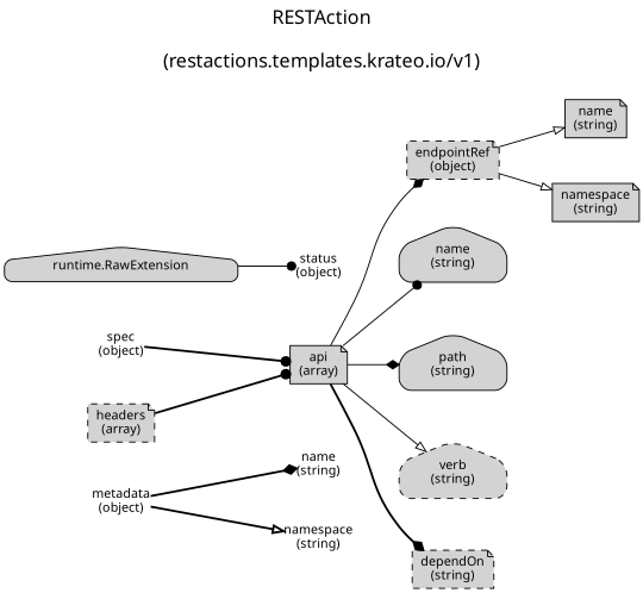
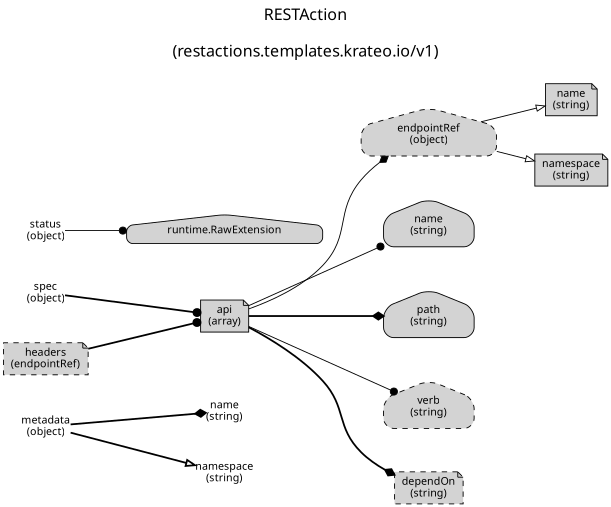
  digraph {
    fontname=Menlo
    fontsize=18
    label="RESTAction\n\n(restactions.templates.krateo.io/v1)\n\n"
    labelloc=top
    nodesep=0.6
    rankdir=LR
    ranksep=0.6
    node [fontname=Menlo fontsize=12 shape=note style="filled,rounded"]
    edge [arrowhead=dot fontname=Menlo fontsize=10 style=bold]
    n1 [label="metadata\n(object)" shape=plain style=""]
    n2 [label="name\n(string)" shape=plain style=""]
    n3 [label="namespace\n(string)" shape=plain style=""]
    n4 [label="spec\n(object)" shape=plain style=""]
    n5 [label="api\n(array)"]
-   n6 [label="endpointRef\n(object)" style="dashed,filled,rounded"]
+   n6 [label="endpointRef\n(object)" shape=house style="dashed,filled,rounded"]
    n7 [label="name\n(string)" shape=house]
    n8 [label="path\n(string)" shape=house]
    n9 [label="verb\n(string)" shape=house style="dashed,filled,rounded"]
    n10 [label="dependOn\n(string)" style="dashed,filled,rounded"]
    n11 [label="name\n(string)"]
    n12 [label="namespace\n(string)"]
-   n13 [label="headers\n(array)" style="dashed,filled,rounded"]
+   n13 [label="headers\n(endpointRef)" style="dashed,filled,rounded"]
    n14 [label="status\n(object)" shape=plain style=""]
    n15 [label="runtime.RawExtension" shape=house]
    n1 -> n2 [arrowhead=diamond]
    n1 -> n3 [arrowhead=onormal]
    n4 -> n5
    n5 -> n6 [arrowhead=diamond style=solid]
    n5 -> n7 [style=solid]
-   n5 -> n8 [arrowhead=diamond style=solid]
-   n5 -> n9 [arrowhead=onormal style=solid]
+   n5 -> n8 [arrowhead=diamond]
+   n5 -> n9 [style=solid]
    n5 -> n10 [arrowhead=diamond]
    n6 -> n11 [arrowhead=onormal style=solid]
    n6 -> n12 [arrowhead=onormal style=solid]
    n13 -> n5
-   n15 -> n14 [style=solid]
+   n14 -> n15 [style=solid]
  }
